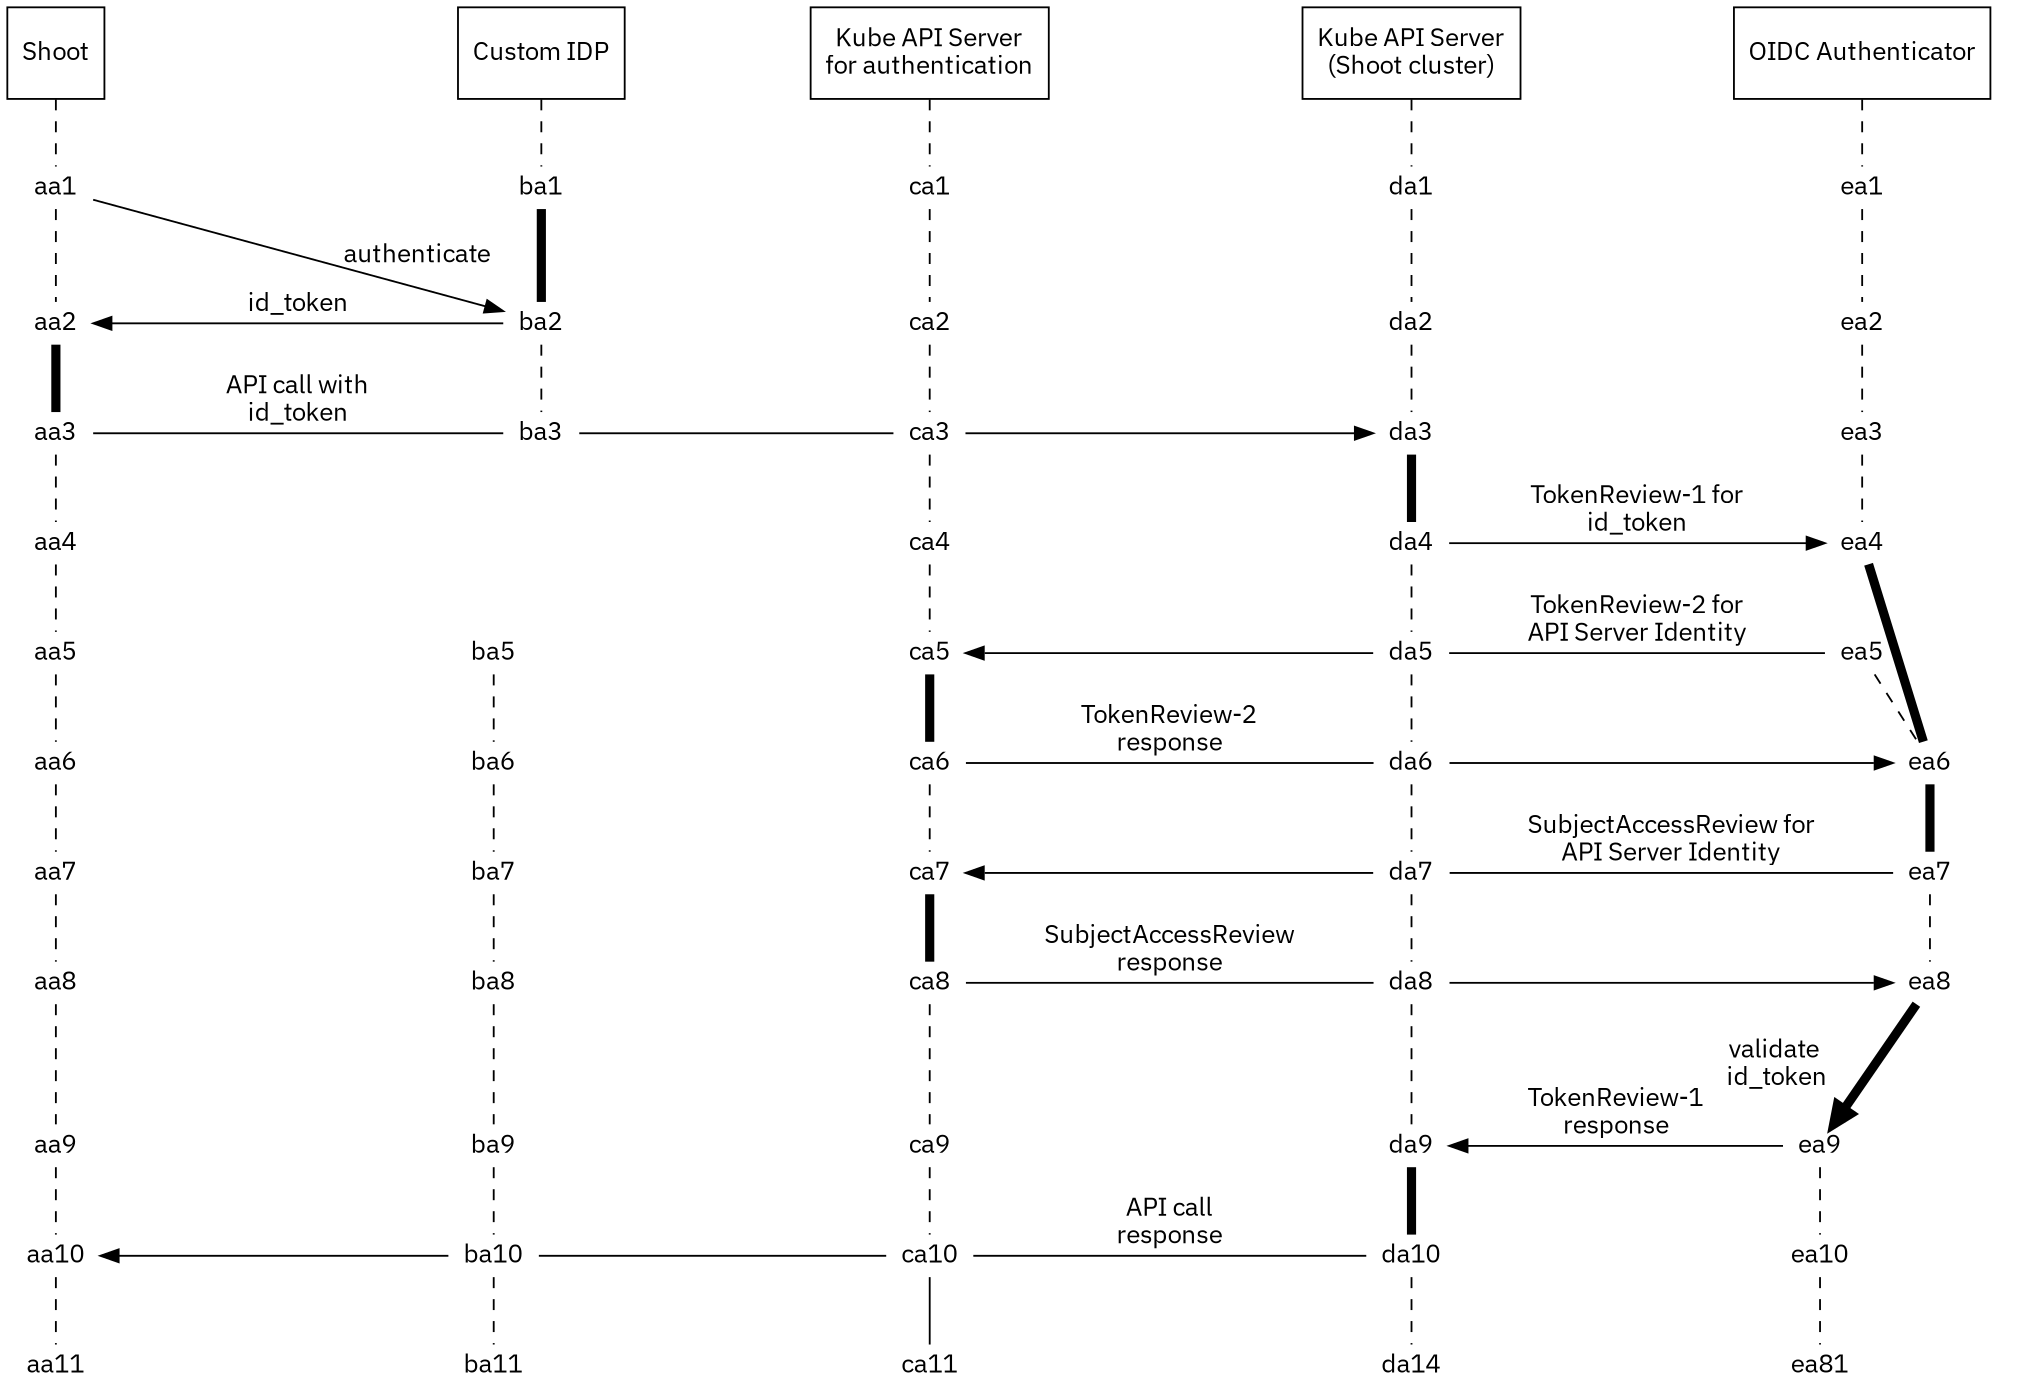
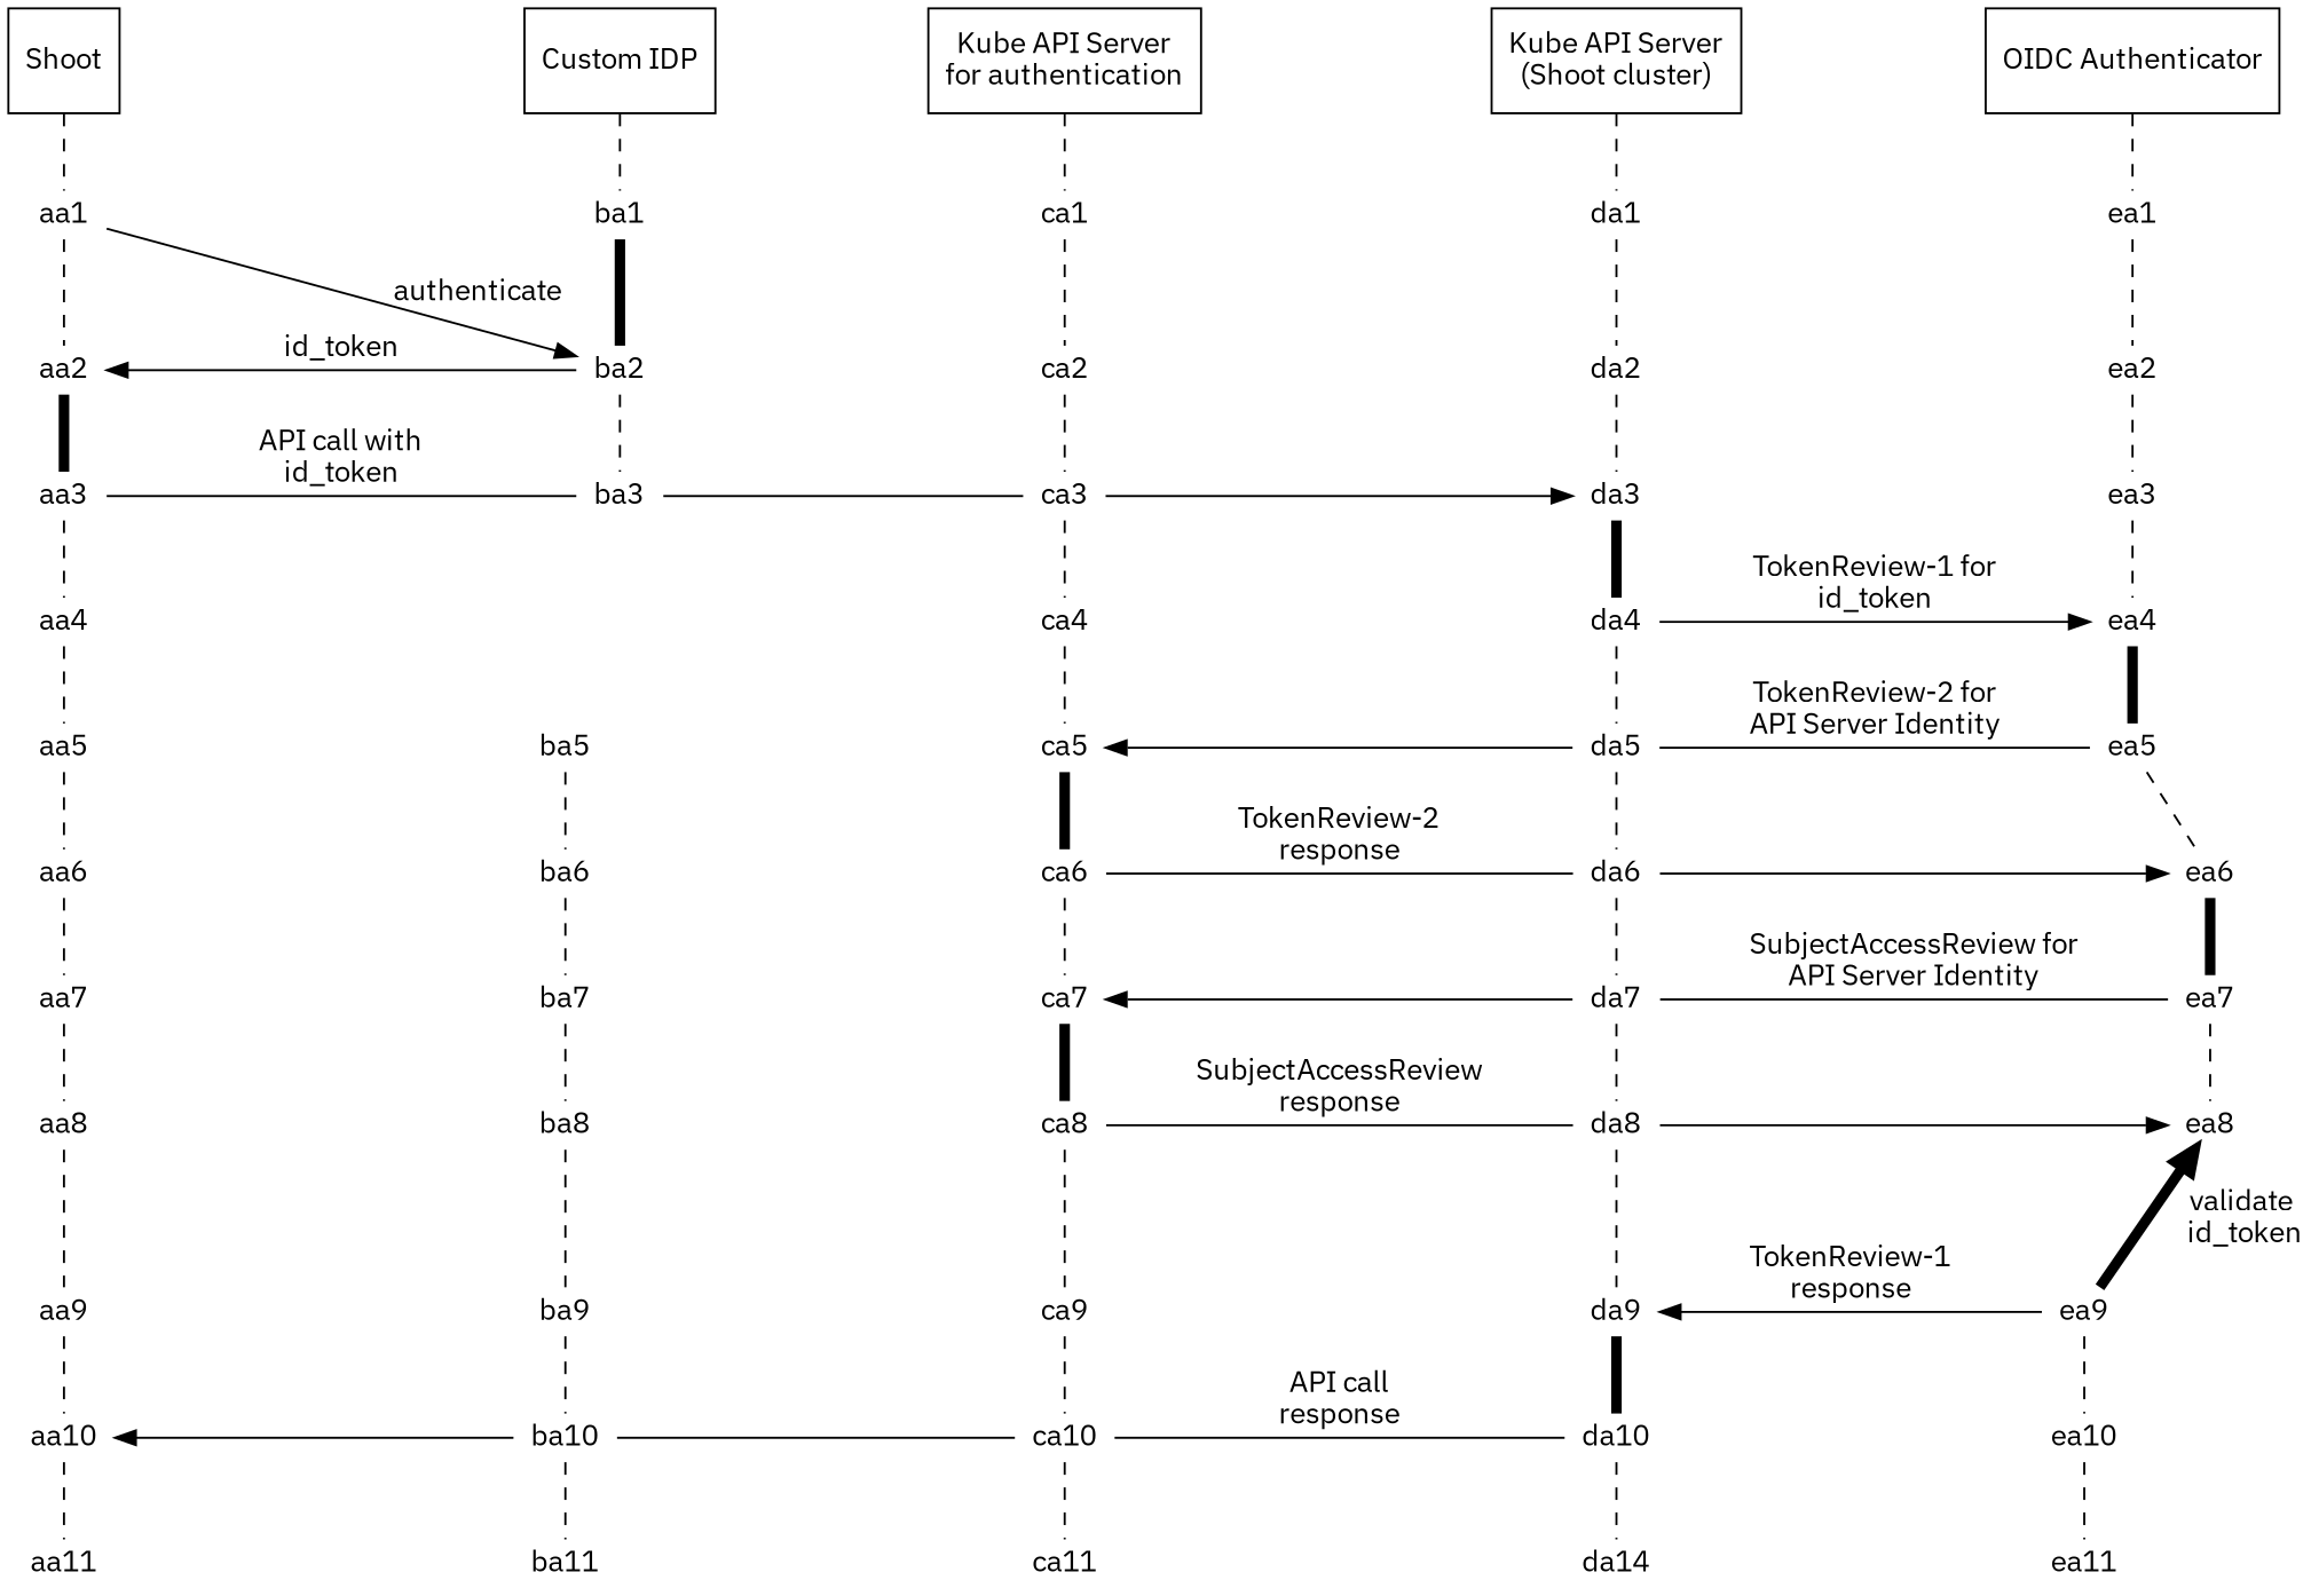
  digraph {
    fontname="IBM Plex Sans"
    nodesep=1.2
    ordering=out
    splines=line
    node [fontname="IBM Plex Sans" shape=none]
    edge [arrowhead=none fontname="IBM Plex Sans" style=dashed weight=6]
    n1 [height=0.7 label=Shoot shape=rectangle width=0]
    n2 [height=0.7 label="Custom IDP" shape=rectangle width=0]
    n3 [height=0.7 label="Kube API Server\nfor authentication" shape=rectangle width=0]
    n4 [height=0.7 label="Kube API Server\n(Shoot cluster)" shape=rectangle width=0]
    n5 [height=0.7 label="OIDC Authenticator" shape=rectangle width=0]
    aa1 [height=0 width=0]
    aa2 [height=0 width=0]
    aa3 [height=0 width=0]
    aa4 [height=0 width=0]
    aa5 [height=0 width=0]
    aa6 [height=0 width=0]
    aa7 [height=0 width=0]
    aa8 [height=0 width=0]
    aa9 [height=0 width=0]
    aa10 [height=0 width=0]
    aa11 [height=0 width=0]
    ba1 [height=0 width=0]
    ba2 [height=0 width=0]
    ba3 [height=0 width=0]
    ba5 [height=0 width=0]
    ba6 [height=0 width=0]
    ba7 [height=0 width=0]
    ba8 [height=0 width=0]
    ba9 [height=0 width=0]
    ba10 [height=0 width=0]
    ba11 [height=0 width=0]
    ca1 [height=0 width=0]
    ca2 [height=0 width=0]
    ca3 [height=0 width=0]
    ca4 [height=0 width=0]
    ca5 [height=0 width=0]
    ca6 [height=0 width=0]
    ca7 [height=0 width=0]
    ca8 [height=0 width=0]
    ca9 [height=0 width=0]
    ca10 [height=0 width=0]
    ca11 [height=0 width=0]
    da1 [height=0 width=0]
    da2 [height=0 width=0]
    da3 [height=0 width=0]
    da4 [height=0 width=0]
    da5 [height=0 width=0]
    da6 [height=0 width=0]
    da7 [height=0 width=0]
    da8 [height=0 width=0]
    da9 [height=0 width=0]
    da10 [height=0 width=0]
    n48 [height=0 label=da14 width=0]
    ea1 [height=0 width=0]
    ea2 [height=0 width=0]
    ea3 [height=0 width=0]
    ea4 [height=0 width=0]
    ea5 [height=0 width=0]
    ea6 [height=0 width=0]
    ea7 [height=0 width=0]
    ea8 [height=0 width=0]
    ea9 [height=0 width=0]
    ea10 [height=0 width=0]
-   ea11 [height=0 width=0 label=ea81]
+   ea11 [height=0 width=0]
    subgraph sub_1 {
      rank=same
      n1
      n2
      n3
      n4
      n5
    }
    subgraph sub_2 {
      n1
      aa1
      aa2
      aa3
      aa4
      aa5
      aa6
      aa7
      aa8
      aa9
      aa10
      aa11
    }
    subgraph sub_3 {
      n2
      ba1
      ba2
      ba3
      ba5
      ba6
      ba7
      ba8
      ba9
      ba10
      ba11
    }
    subgraph sub_4 {
      n3
      ca1
      ca2
      ca3
      ca4
      ca5
      ca6
      ca7
      ca8
      ca9
      ca10
      ca11
    }
    subgraph sub_5 {
      n4
      da1
      da2
      da3
      da4
      da5
      da6
      da7
      da8
      da9
      da10
      n48
    }
    subgraph sub_6 {
      n5
      ea1
      ea2
      ea3
      ea4
      ea5
      ea6
      ea7
      ea8
      ea9
      ea10
      ea11
    }
    subgraph sub_7 {
      rank=same
      aa1
      ba1
    }
    subgraph sub_8 {
      rank=same
      aa2
      ba2
    }
    subgraph sub_9 {
      rank=same
      aa3
      ba3
      ca3
      da3
    }
    subgraph sub_10 {
      rank=same
      da4
      ea4
    }
    subgraph sub_11 {
      rank=same
      ca5
      da5
      ea5
    }
    subgraph sub_12 {
      rank=same
      ca6
      da6
      ea6
    }
    subgraph sub_13 {
      rank=same
      ca7
      da7
      ea7
    }
    subgraph sub_14 {
      rank=same
      ca8
      da8
      ea8
    }
    subgraph sub_15 {
      rank=same
      da9
      ea9
    }
    subgraph sub_16 {
      rank=same
      aa10
      ba10
      ca10
      da10
    }
    n1 -> aa1
    n2 -> ba1
    n3 -> ca1
    n4 -> da1 [weight=7]
    n5 -> ea1
    aa1 -> aa2
    aa1 -> ba2 [arrowhead=normal label=authenticate style="" weight=""]
    aa2 -> aa3 [penwidth=5 style=solid]
    aa2 -> ba2 [arrowhead=normal dir=back label=id_token style="" weight=""]
    aa3 -> aa4
    aa3 -> ba3 [label="API call with\nid_token" style="" weight=""]
    aa4 -> aa5
    aa5 -> aa6
    aa6 -> aa7
    aa7 -> aa8
    aa8 -> aa9
    aa9 -> aa10
    aa10 -> aa11
    aa10 -> ba10 [arrowhead=normal dir=back style="" weight=""]
    ba1 -> ba2 [penwidth=5 style=solid]
    ba2 -> ba3
    ba3 -> ca3 [style="" weight=""]
    ba5 -> ba6
    ba6 -> ba7
    ba7 -> ba8
    ba8 -> ba9
    ba9 -> ba10
    ba10 -> ba11
    ba10 -> ca10 [style="" weight=""]
    ca1 -> ca2
    ca2 -> ca3
    ca3 -> ca4
    ca3 -> da3 [arrowhead=normal style="" weight=""]
    ca4 -> ca5
    ca5 -> ca6 [penwidth=5 style=solid]
    ca5 -> da5 [arrowhead=normal dir=back style="" weight=""]
    ca6 -> ca7
    ca6 -> da6 [label="TokenReview-2\nresponse" style="" weight=""]
    ca7 -> ca8 [penwidth=5 style=solid]
    ca7 -> da7 [arrowhead=normal dir=back style="" weight=""]
    ca8 -> ca9
    ca8 -> da8 [label="SubjectAccessReview\nresponse" style="" weight=""]
    ca9 -> ca10
-   ca10 -> ca11 [style=solid]
+   ca10 -> ca11
    ca10 -> da10 [label="API call\nresponse" style="" weight=""]
    da1 -> da2 [weight=7]
    da2 -> da3 [weight=7]
    da3 -> da4 [penwidth=5 style=solid weight=7]
    da4 -> da5 [weight=7]
    da4 -> ea4 [arrowhead=normal label="TokenReview-1 for\nid_token" style="" weight=""]
    da5 -> da6 [weight=7]
    da5 -> ea5 [label="TokenReview-2 for\nAPI Server Identity" style="" weight=""]
    da6 -> da7 [weight=7]
    da6 -> ea6 [arrowhead=normal style="" weight=""]
    da7 -> da8 [weight=7]
    da7 -> ea7 [label="SubjectAccessReview for\nAPI Server Identity" style="" weight=""]
    da8 -> da9 [weight=7]
    da8 -> ea8 [arrowhead=normal style="" weight=""]
    da9 -> da10 [penwidth=5 style=solid weight=7]
    da9 -> ea9 [arrowhead=normal dir=back label="TokenReview-1\nresponse" style="" weight=""]
    da10 -> n48 [weight=7]
    ea1 -> ea2
    ea2 -> ea3
    ea3 -> ea4
-   ea4 -> ea6 [penwidth=5 style=solid]
+   ea4 -> ea5 [penwidth=5 style=solid]
    ea5 -> ea6
    ea6 -> ea7 [penwidth=5 style=solid]
    ea7 -> ea8
-   ea8 -> ea9 [arrowhead=normal label="  validate\n   id_token" penwidth=5 style=solid]
+   ea9 -> ea8 [arrowhead=normal label="  validate\n   id_token" penwidth=5 style=solid]
    ea9 -> ea10
    ea10 -> ea11
  }
